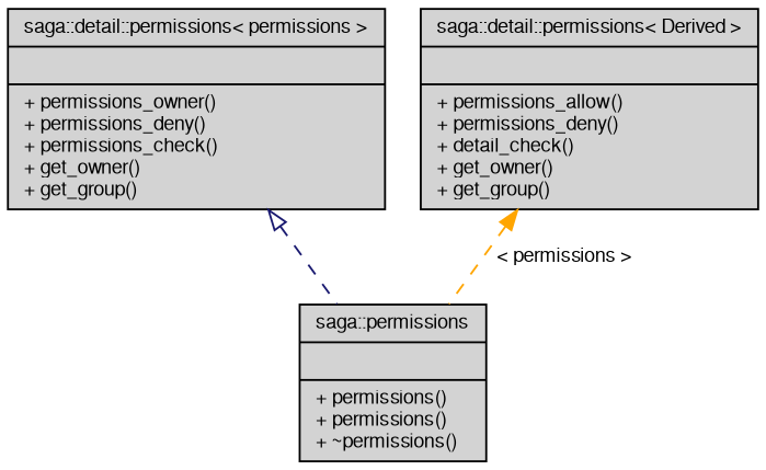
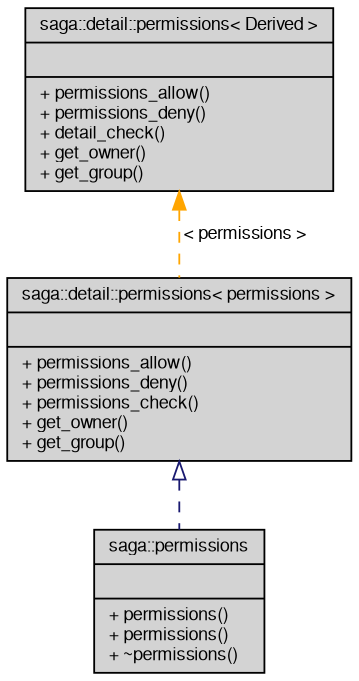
  digraph {
    node [color=black fillcolor=lightgrey fontname=FreeSans fontsize=10 shape=record style=filled]
    edge [dir=back fontname=FreeSans fontsize=10 labelfontname=FreeSans labelfontsize=10 style=dashed]
    n1 [fontcolor=black height=0.2 label="{saga::permissions\n||+ permissions()\l+ permissions()\l+ ~permissions()\l}" width=0.4]
-   n2 [height=0.2 label="{saga::detail::permissions\< permissions \>\n||+ permissions_owner()\l+ permissions_deny()\l+ permissions_check()\l+ get_owner()\l+ get_group()\l}" width=0.4]
+   n2 [height=0.2 label="{saga::detail::permissions\< permissions \>\n||+ permissions_allow()\l+ permissions_deny()\l+ permissions_check()\l+ get_owner()\l+ get_group()\l}" width=0.4]
    n3 [height=0.2 label="{saga::detail::permissions\< Derived \>\n||+ permissions_allow()\l+ permissions_deny()\l+ detail_check()\l+ get_owner()\l+ get_group()\l}" width=0.4]
    n2 -> n1 [arrowtail=onormal color=midnightblue]
-   n3 -> n1 [color=orange label=" \< permissions \>"]
+   n3 -> n2 [color=orange label=" \< permissions \>"]
  }
